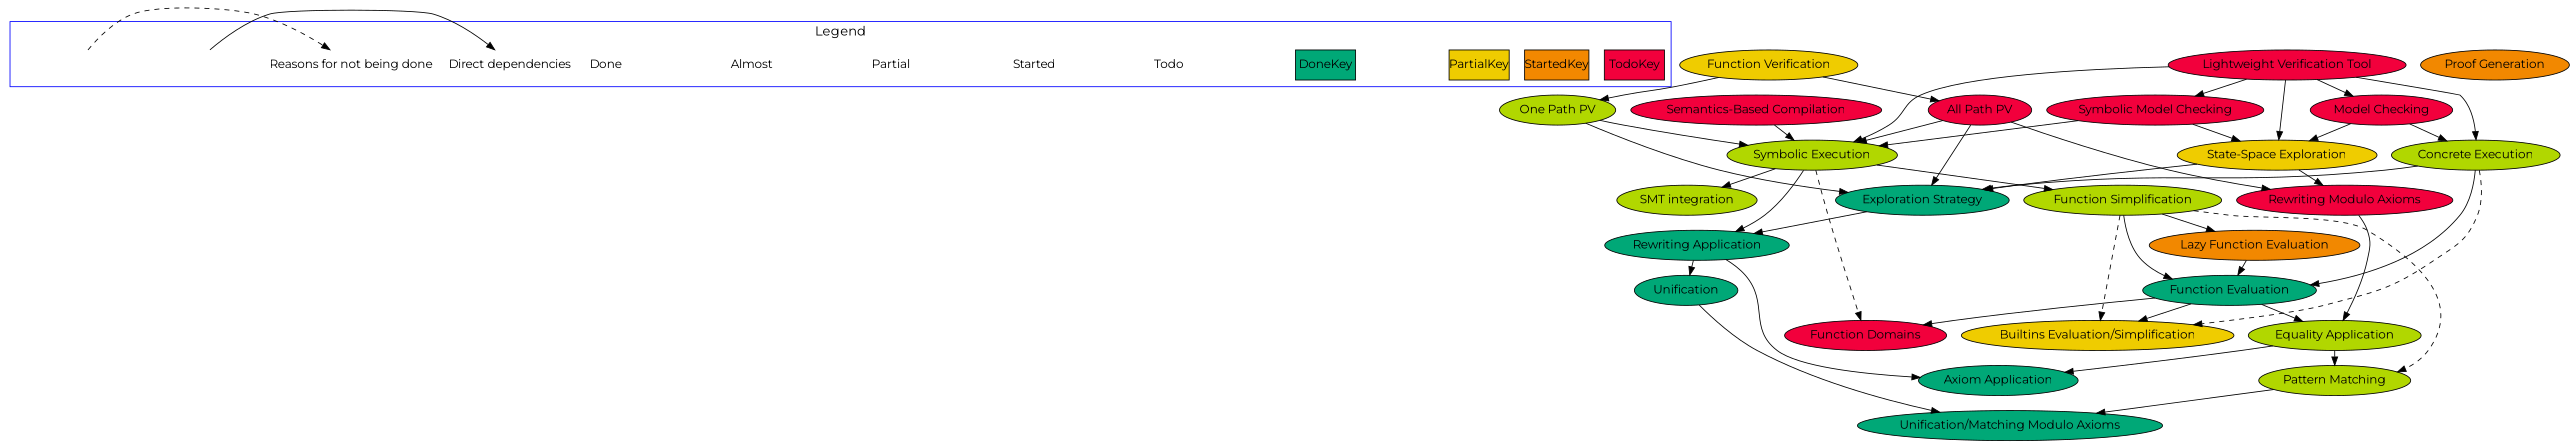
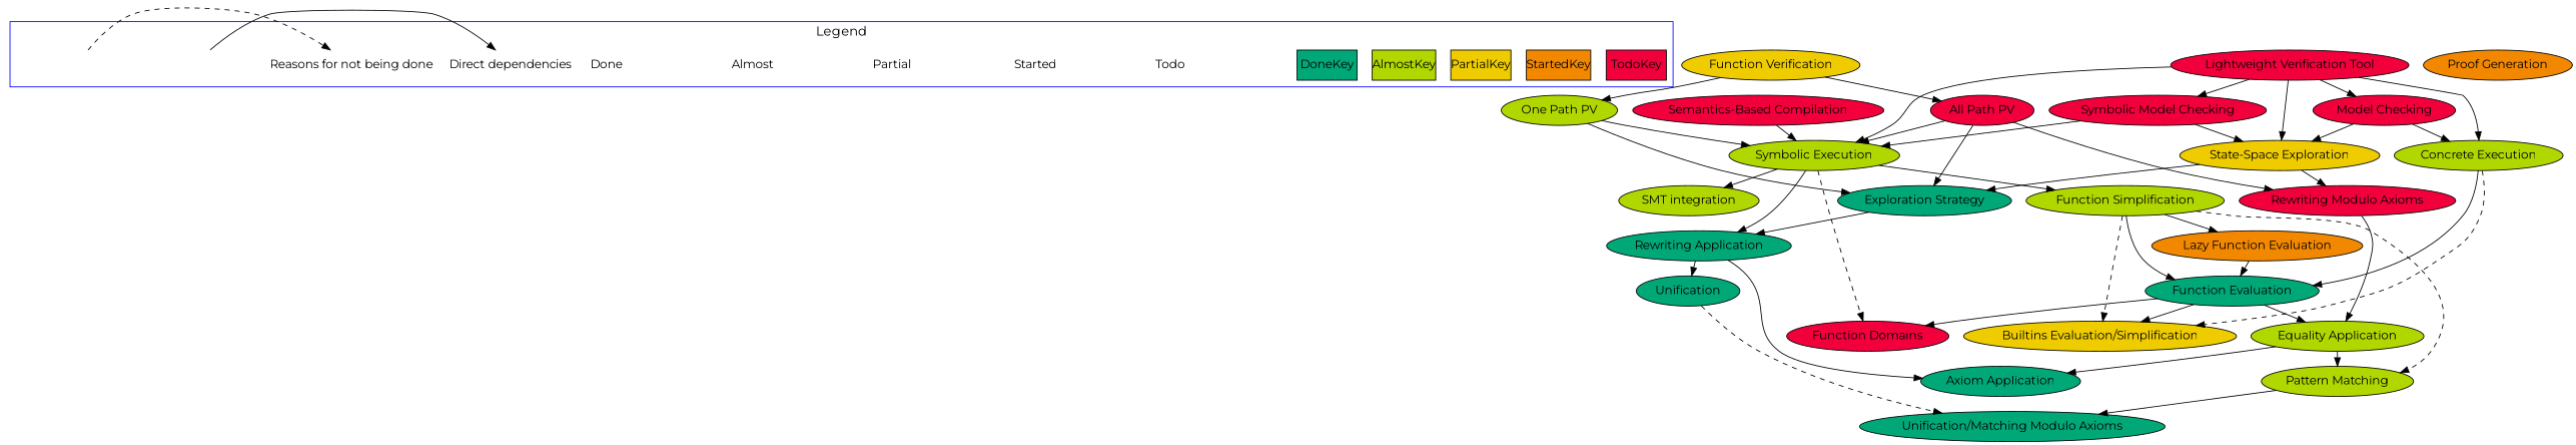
  strict digraph {
    fontname=Montserrat
    node [fontname=Montserrat style=filled]
    edge [fontname=Montserrat]
    TodoKey [fillcolor="#f2003c" height=0.5 margin="0,0" shape=box width=1]
    StartedKey [fillcolor="#f28800" height=0.5 margin="0,0" shape=box width=1]
    PartialKey [fillcolor="#efcc00" height=0.5 margin="0,0" shape=box width=1]
+   AlmostKey [fillcolor="#b1d700" height=0.5 margin="0,0" shape=box width=1]
    DoneKey [fillcolor="#00A877" height=0.5 margin="0,0" shape=box width=1]
    n6 [height=0.5 label="Todo\l" margin="0,0" shape=plaintext width=2.1 style=""]
    n7 [height=0.5 label="Started\l" margin="0,0" shape=plaintext width=2.1 style=""]
    n8 [height=0.5 label="Partial\l" margin="0,0" shape=plaintext width=2.1 style=""]
    n9 [height=0.5 label="Almost\l" margin="0,0" shape=plaintext width=2.1 style=""]
    n10 [height=0.5 label="Done\l" margin="0,0" shape=plaintext width=2.1 style=""]
    n11 [height=0.5 label="Direct dependencies\l" margin="0,0" shape=plaintext width=2.1 style=""]
    n12 [height=0.5 label="Reasons for not being done\l" margin="0,0" shape=plaintext width=2.1 style=""]
    DependenciesKey [fontsize=16 height=0.5 margin="0,0" shape=plaintext style=invis width=0]
    ReasonsKey [fontsize=16 height=0.5 margin="0,0" shape=plaintext style=invis width=0]
    Legend [fontsize=0 height=0 margin=0 shape=box style=invis width=0]
    n16 [fillcolor="#f2003c" label="All Path PV"]
    n17 [fillcolor="#f2003c" label="Function Domains"]
    n18 [fillcolor="#f2003c" label="Lightweight Verification Tool"]
    n19 [fillcolor="#f2003c" label="Rewriting Modulo Axioms"]
    n20 [fillcolor="#f2003c" label="Model Checking"]
    n21 [fillcolor="#f2003c" label="Semantics-Based Compilation"]
    n22 [fillcolor="#f2003c" label="Symbolic Model Checking"]
    n23 [fillcolor="#f28800" label="Lazy Function Evaluation"]
    n24 [fillcolor="#f28800" label="Proof Generation"]
    n25 [fillcolor="#efcc00" label="Builtins Evaluation/Simplification"]
    n26 [fillcolor="#efcc00" label="State-Space Exploration"]
    n27 [fillcolor="#efcc00" label="Function Verification"]
    n28 [fillcolor="#b1d700" label="Concrete Execution"]
    n29 [fillcolor="#b1d700" label="Equality Application"]
    n30 [fillcolor="#b1d700" label="Function Simplification"]
    n31 [fillcolor="#b1d700" label="Pattern Matching"]
    n32 [fillcolor="#b1d700" label="One Path PV"]
    n33 [fillcolor="#b1d700" label="SMT integration"]
    n34 [fillcolor="#b1d700" label="Symbolic Execution"]
    n35 [fillcolor="#00A877" label="Axiom Application"]
    n36 [fillcolor="#00A877" label="Function Evaluation"]
    n37 [fillcolor="#00A877" label="Unification/Matching Modulo Axioms"]
    n38 [fillcolor="#00A877" label="Rewriting Application"]
    n39 [fillcolor="#00A877" label="Exploration Strategy"]
    n40 [fillcolor="#00A877" label=Unification]
    subgraph cluster_1 {
      color=blue
      fontsize=16
      label=Legend
      mindist=0
      nodesep=0
      ranksep=0
      Legend
      subgraph sub_2 {
        color=blue
        fontsize=16
        label=Legend
        mindist=0
        nodesep=0
        ranksep=0
        TodoKey
        StartedKey
        PartialKey
+       AlmostKey
        DoneKey
      }
      subgraph sub_3 {
        color=blue
        fontsize=16
        label=Legend
        mindist=0
        nodesep=0
        ranksep=0
        n6
        n7
        n8
        n9
        n10
        n11
        n12
      }
      subgraph sub_4 {
        color=blue
        fontsize=16
        label=Legend
        mindist=0
        nodesep=0
        ranksep=0
        DependenciesKey
        ReasonsKey
      }
    }
    subgraph sub_5 {
      n16
      n17
      n18
      n19
      n20
      n21
      n22
    }
    subgraph sub_6 {
      n23
      n24
    }
    subgraph sub_7 {
      n25
      n26
      n27
    }
    subgraph sub_8 {
      n28
      n29
      n30
      n31
      n32
      n33
      n34
    }
    subgraph sub_9 {
      n35
      n36
      n37
      n38
      n39
      n40
    }
    subgraph sub_10 {
      n17
      n25
      n28
      n30
      n31
      n34
    }
    TodoKey -> StartedKey [constraint=false style=invis]
    TodoKey -> n6 [constraint=false style=invis]
    StartedKey -> PartialKey [constraint=false style=invis]
    StartedKey -> n7 [constraint=false style=invis]
+   PartialKey -> AlmostKey [constraint=false style=invis]
    PartialKey -> n8 [constraint=false style=invis]
+   AlmostKey -> DoneKey [constraint=false style=invis]
+   AlmostKey -> n9 [constraint=false style=invis]
    DoneKey -> n10 [constraint=false style=invis]
    DoneKey -> DependenciesKey [constraint=false style=invis]
    n6 -> n7 [constraint=false style=invis]
    n7 -> n8 [constraint=false style=invis]
    n8 -> n9 [constraint=false style=invis]
    n9 -> n10 [constraint=false style=invis]
    n10 -> n11 [constraint=false style=invis]
    n11 -> n12 [constraint=false style=invis]
    DependenciesKey -> n11 [constraint=false style=solid]
    DependenciesKey -> ReasonsKey [constraint=false style=invis]
    ReasonsKey -> n12 [constraint=false style=dashed]
    Legend -> TodoKey [constraint=false style=invis]
    Legend -> n6 [constraint=false style=invis]
    n16 -> n19
    n16 -> n34
    n16 -> n39
    n18 -> n20
    n18 -> n22
    n18 -> n26
    n18 -> n28
    n18 -> n34
    n19 -> n29
    n20 -> n26
    n20 -> n28
    n21 -> n34
    n22 -> n26
    n22 -> n34
    n23 -> n36
    n26 -> n19
    n26 -> n39
    n27 -> n16
    n27 -> n32
    n28 -> n25 [style=dashed]
    n28 -> n36
-   n28 -> n39
    n29 -> n31
    n29 -> n35
    n30 -> n23
    n30 -> n25 [style=dashed]
    n30 -> n31 [style=dashed]
    n30 -> n36
    n31 -> n37
    n32 -> n34
    n32 -> n39
    n34 -> n17 [style=dashed]
    n34 -> n30
    n34 -> n33
    n34 -> n38
    n36 -> n17
    n36 -> n25
    n36 -> n29
    n38 -> n35
    n38 -> n40
    n39 -> n38
-   n40 -> n37
+   n40 -> n37 [style=dashed]
  }
